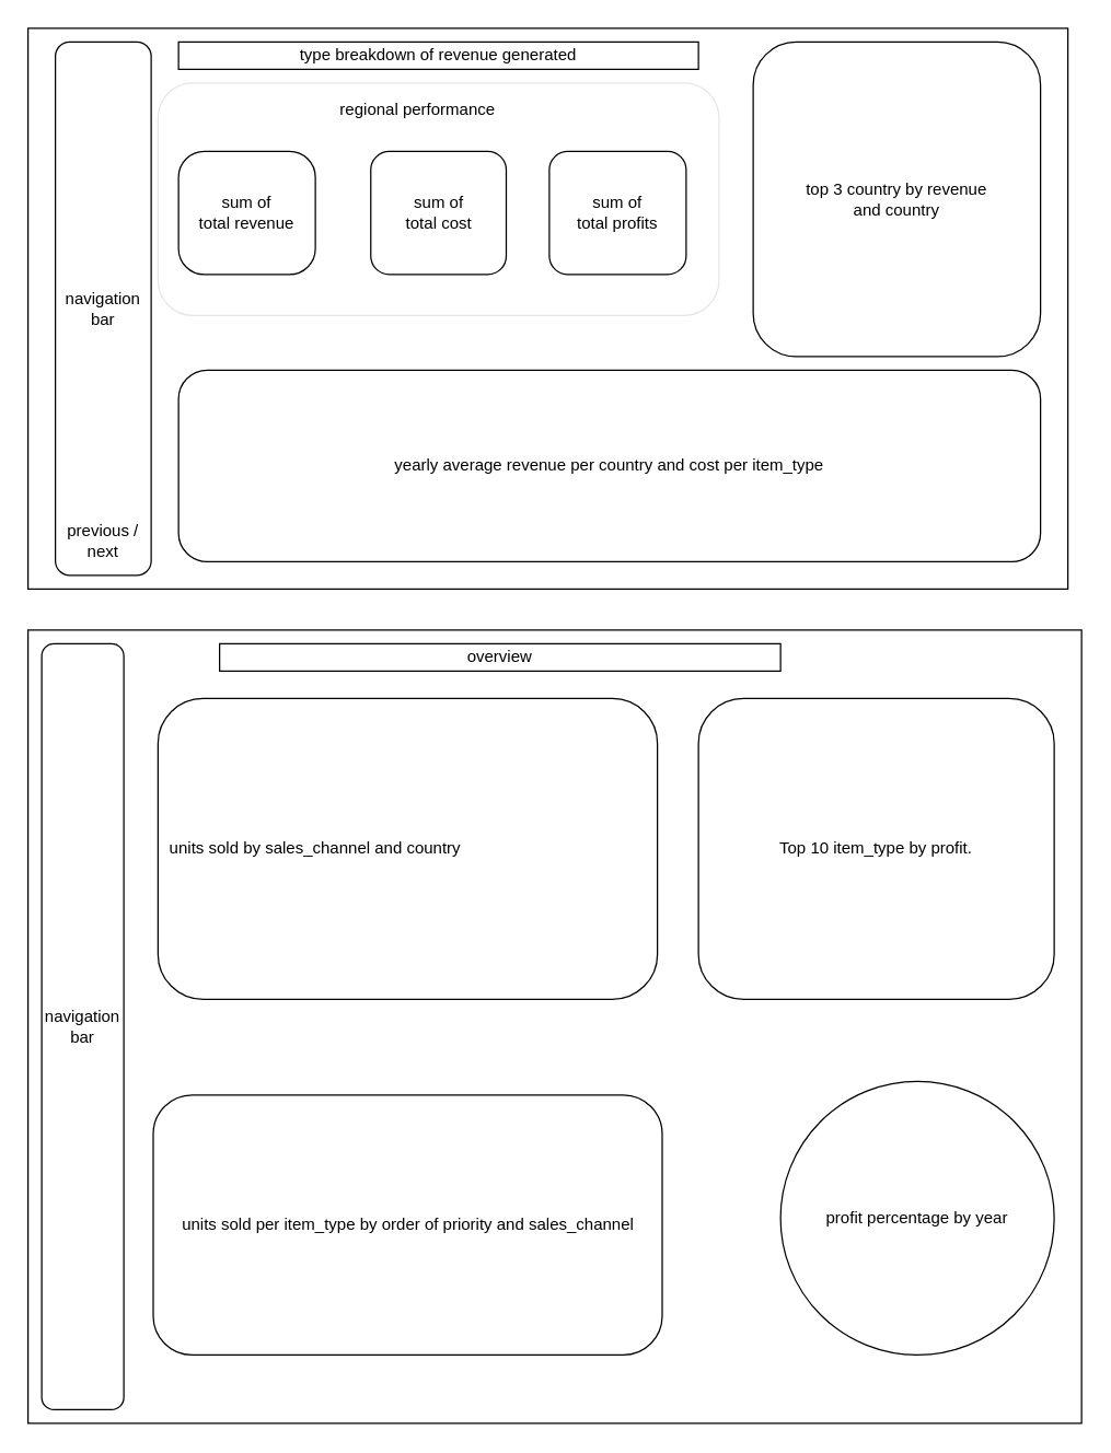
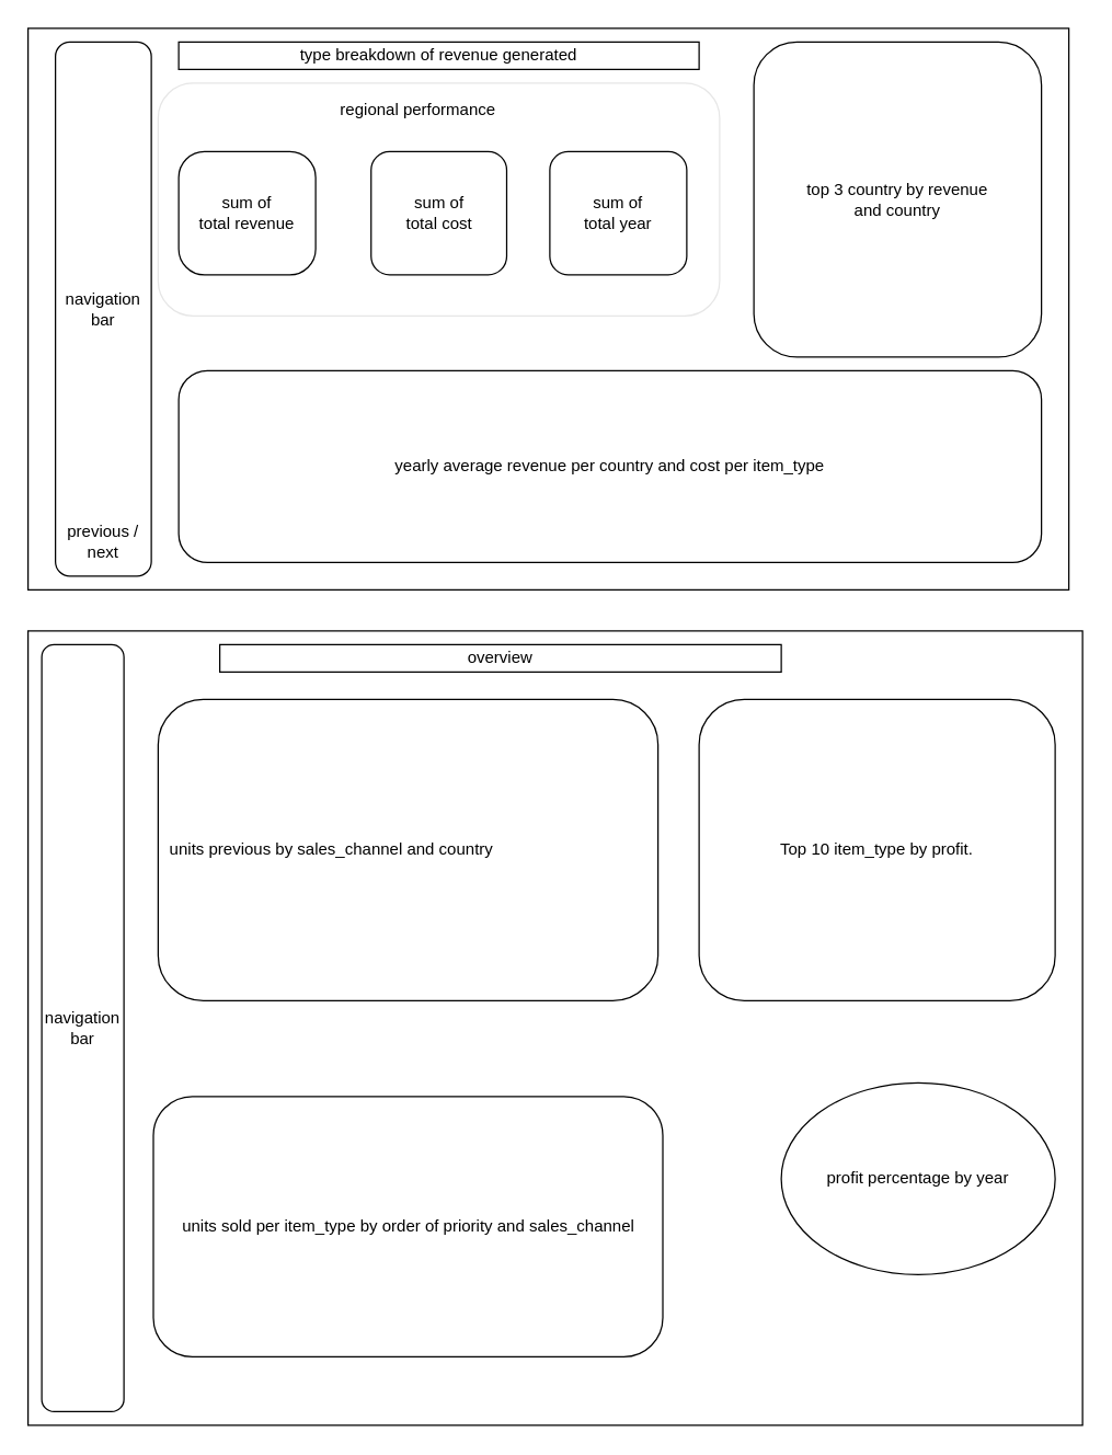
  <mxCell id="0" />
  <mxCell id="1" parent="0" />
  <mxCell id="2" value="" style="rounded=0;whiteSpace=wrap;html=1;" parent="1" vertex="1"><mxGeometry x="20" y="20" width="760" height="410" as="geometry" /></mxCell>
  <mxCell id="3" value="navigation bar" style="rounded=1;whiteSpace=wrap;html=1;" parent="1" vertex="1"><mxGeometry x="40" y="30" width="70" height="390" as="geometry" /></mxCell>
  <mxCell id="4" value="type breakdown of revenue generated" style="whiteSpace=wrap;html=1;" parent="1" vertex="1"><mxGeometry x="130" y="30" width="380" height="20" as="geometry" /></mxCell>
  <mxCell id="5" value="previous /&lt;br&gt;next" style="text;strokeColor=none;align=center;fillColor=none;html=1;verticalAlign=middle;whiteSpace=wrap;rounded=0;" parent="1" vertex="1"><mxGeometry x="45" y="380" width="60" height="30" as="geometry" /></mxCell>
  <mxCell id="6" value="top 3 country by revenue&lt;br&gt;and country" style="rounded=1;whiteSpace=wrap;html=1;" parent="1" vertex="1"><mxGeometry x="550" y="30" width="210" height="230" as="geometry" /></mxCell>
  <mxCell id="7" value="yearly average revenue per country and cost per item_type" style="rounded=1;whiteSpace=wrap;html=1;" parent="1" vertex="1"><mxGeometry x="130" y="270" width="630" height="140" as="geometry" /></mxCell>
  <mxCell id="8" value="" style="rounded=1;whiteSpace=wrap;html=1;strokeColor=#E6E6E6;" parent="1" vertex="1"><mxGeometry x="115" y="60" width="410" height="170" as="geometry" /></mxCell>
  <mxCell id="9" value="" style="rounded=0;whiteSpace=wrap;html=1;" parent="1" vertex="1"><mxGeometry x="20" y="460" width="770" height="580" as="geometry" /></mxCell>
  <mxCell id="10" value="navigation bar" style="rounded=1;whiteSpace=wrap;html=1;" parent="1" vertex="1"><mxGeometry x="30" y="470" width="60" height="560" as="geometry" /></mxCell>
- <mxCell id="11" value="&lt;div style=&quot;&quot;&gt;&lt;span style=&quot;background-color: initial;&quot;&gt;&lt;span style=&quot;white-space: pre;&quot;&gt; &lt;/span&gt;&lt;span style=&quot;white-space: pre;&quot;&gt; &lt;/span&gt;units sold by sales_channel and country&lt;/span&gt;&lt;/div&gt;" style="rounded=1;whiteSpace=wrap;html=1;align=left;" parent="1" vertex="1"><mxGeometry x="115" y="510" width="365" height="220" as="geometry" /></mxCell>
+ <mxCell id="11" value="&lt;div style=&quot;&quot;&gt;&lt;span style=&quot;background-color: initial;&quot;&gt;&lt;span style=&quot;white-space: pre;&quot;&gt; &lt;/span&gt;&lt;span style=&quot;white-space: pre;&quot;&gt; &lt;/span&gt;units previous by sales_channel and country&lt;/span&gt;&lt;/div&gt;" style="rounded=1;whiteSpace=wrap;html=1;align=left;" parent="1" vertex="1"><mxGeometry x="115" y="510" width="365" height="220" as="geometry" /></mxCell>
  <mxCell id="12" value="units sold per item_type by order of priority and sales_channel" style="rounded=1;whiteSpace=wrap;html=1;" parent="1" vertex="1"><mxGeometry x="111.5" y="800" width="372" height="190" as="geometry" /></mxCell>
  <mxCell id="13" value="overview" style="rounded=0;whiteSpace=wrap;html=1;" parent="1" vertex="1"><mxGeometry x="160" y="470" width="410" height="20" as="geometry" /></mxCell>
  <mxCell id="14" value="sum of&lt;br&gt;total revenue" style="rounded=1;whiteSpace=wrap;html=1;arcSize=21;" vertex="1" parent="1"><mxGeometry x="130" y="110" width="100" height="90" as="geometry" /></mxCell>
  <mxCell id="15" value="sum of&lt;br&gt;total cost" style="rounded=1;whiteSpace=wrap;html=1;" vertex="1" parent="1"><mxGeometry x="270.5" y="110" width="99" height="90" as="geometry" /></mxCell>
- <mxCell id="16" value="sum of&lt;br&gt;total profits" style="rounded=1;whiteSpace=wrap;html=1;" vertex="1" parent="1"><mxGeometry x="401" y="110" width="100" height="90" as="geometry" /></mxCell>
+ <mxCell id="16" value="sum of&lt;br&gt;total year" style="rounded=1;whiteSpace=wrap;html=1;" vertex="1" parent="1"><mxGeometry x="401" y="110" width="100" height="90" as="geometry" /></mxCell>
  <mxCell id="17" value="regional performance" style="rounded=0;whiteSpace=wrap;html=1;strokeColor=#FFFFFF;" vertex="1" parent="1"><mxGeometry x="220" y="70" width="170" height="20" as="geometry" /></mxCell>
- <mxCell id="18" value="profit percentage by year" style="ellipse;whiteSpace=wrap;html=1;aspect=fixed;" vertex="1" parent="1"><mxGeometry x="570" y="790" width="200" height="200" as="geometry" /></mxCell>
+ <mxCell id="18" value="profit percentage by year" style="ellipse;whiteSpace=wrap;html=1;aspect=fixed;" vertex="1" parent="1"><mxGeometry x="570" y="790" width="200" height="140" as="geometry" /></mxCell>
  <mxCell id="19" value="Top 10 item_type by profit." style="rounded=1;whiteSpace=wrap;html=1;" vertex="1" parent="1"><mxGeometry x="510" y="510" width="260" height="220" as="geometry" /></mxCell>
